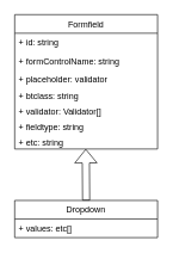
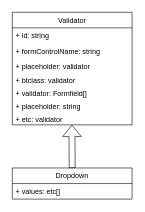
  <mxCell id="0" />
  <mxCell id="1" parent="0" />
- <mxCell id="2" value="Formfield" style="swimlane;fontStyle=0;childLayout=stackLayout;horizontal=1;startSize=26;fillColor=none;horizontalStack=0;resizeParent=1;resizeParentMax=0;resizeLast=0;collapsible=1;marginBottom=0;" parent="1" vertex="1"><mxGeometry x="20" y="20" width="200" height="188" as="geometry"><mxRectangle x="320" y="20" width="90" height="26" as="alternateBounds" /></mxGeometry></mxCell>
+ <mxCell id="2" value="Validator" style="swimlane;fontStyle=0;childLayout=stackLayout;horizontal=1;startSize=26;fillColor=none;horizontalStack=0;resizeParent=1;resizeParentMax=0;resizeLast=0;collapsible=1;marginBottom=0;" parent="1" vertex="1"><mxGeometry x="20" y="20" width="200" height="188" as="geometry"><mxRectangle x="320" y="20" width="90" height="26" as="alternateBounds" /></mxGeometry></mxCell>
  <mxCell id="3" value="+ id: string" style="text;strokeColor=none;fillColor=none;align=left;verticalAlign=top;spacingLeft=4;spacingRight=4;overflow=hidden;rotatable=0;points=[[0,0.5],[1,0.5]];portConstraint=eastwest;" parent="2" vertex="1"><mxGeometry y="26" width="200" height="26" as="geometry" /></mxCell>
  <mxCell id="4" value="+ formControlName: string" style="text;strokeColor=none;fillColor=none;align=left;verticalAlign=top;spacingLeft=4;spacingRight=4;overflow=hidden;rotatable=0;points=[[0,0.5],[1,0.5]];portConstraint=eastwest;" parent="2" vertex="1"><mxGeometry y="52" width="200" height="26" as="geometry" /></mxCell>
  <mxCell id="5" value="+ placeholder: validator" style="text;strokeColor=none;fillColor=none;align=left;verticalAlign=top;spacingLeft=4;spacingRight=4;overflow=hidden;rotatable=0;points=[[0,0.5],[1,0.5]];portConstraint=eastwest;" parent="2" vertex="1"><mxGeometry y="78" width="200" height="22" as="geometry" /></mxCell>
- <mxCell id="6" value="+ btclass: string" style="text;strokeColor=none;fillColor=none;align=left;verticalAlign=top;spacingLeft=4;spacingRight=4;overflow=hidden;rotatable=0;points=[[0,0.5],[1,0.5]];portConstraint=eastwest;" parent="2" vertex="1"><mxGeometry y="100" width="200" height="22" as="geometry" /></mxCell>
- <mxCell id="7" value="+ validator: Validator[]" style="text;strokeColor=none;fillColor=none;align=left;verticalAlign=top;spacingLeft=4;spacingRight=4;overflow=hidden;rotatable=0;points=[[0,0.5],[1,0.5]];portConstraint=eastwest;" parent="2" vertex="1"><mxGeometry y="122" width="200" height="22" as="geometry" /></mxCell>
- <mxCell id="8" value="+ fieldtype: string" style="text;strokeColor=none;fillColor=none;align=left;verticalAlign=top;spacingLeft=4;spacingRight=4;overflow=hidden;rotatable=0;points=[[0,0.5],[1,0.5]];portConstraint=eastwest;" parent="2" vertex="1"><mxGeometry y="144" width="200" height="22" as="geometry" /></mxCell>
- <mxCell id="9" value="+ etc: string" style="text;strokeColor=none;fillColor=none;align=left;verticalAlign=top;spacingLeft=4;spacingRight=4;overflow=hidden;rotatable=0;points=[[0,0.5],[1,0.5]];portConstraint=eastwest;" parent="2" vertex="1"><mxGeometry y="166" width="200" height="22" as="geometry" /></mxCell>
+ <mxCell id="6" value="+ btclass: validator" style="text;strokeColor=none;fillColor=none;align=left;verticalAlign=top;spacingLeft=4;spacingRight=4;overflow=hidden;rotatable=0;points=[[0,0.5],[1,0.5]];portConstraint=eastwest;" parent="2" vertex="1"><mxGeometry y="100" width="200" height="22" as="geometry" /></mxCell>
+ <mxCell id="7" value="+ validator: Formfield[]" style="text;strokeColor=none;fillColor=none;align=left;verticalAlign=top;spacingLeft=4;spacingRight=4;overflow=hidden;rotatable=0;points=[[0,0.5],[1,0.5]];portConstraint=eastwest;" parent="2" vertex="1"><mxGeometry y="122" width="200" height="22" as="geometry" /></mxCell>
+ <mxCell id="8" value="+ placeholder: string" style="text;strokeColor=none;fillColor=none;align=left;verticalAlign=top;spacingLeft=4;spacingRight=4;overflow=hidden;rotatable=0;points=[[0,0.5],[1,0.5]];portConstraint=eastwest;" parent="2" vertex="1"><mxGeometry y="144" width="200" height="22" as="geometry" /></mxCell>
+ <mxCell id="9" value="+ etc: validator" style="text;strokeColor=none;fillColor=none;align=left;verticalAlign=top;spacingLeft=4;spacingRight=4;overflow=hidden;rotatable=0;points=[[0,0.5],[1,0.5]];portConstraint=eastwest;" parent="2" vertex="1"><mxGeometry y="166" width="200" height="22" as="geometry" /></mxCell>
  <mxCell id="10" value="Dropdown" style="swimlane;fontStyle=0;childLayout=stackLayout;horizontal=1;startSize=26;fillColor=none;horizontalStack=0;resizeParent=1;resizeParentMax=0;resizeLast=0;collapsible=1;marginBottom=0;" parent="1" vertex="1"><mxGeometry x="20" y="280" width="200" height="52" as="geometry" /></mxCell>
  <mxCell id="11" value="+ values: etc[]" style="text;strokeColor=none;fillColor=none;align=left;verticalAlign=top;spacingLeft=4;spacingRight=4;overflow=hidden;rotatable=0;points=[[0,0.5],[1,0.5]];portConstraint=eastwest;" parent="10" vertex="1"><mxGeometry y="26" width="200" height="26" as="geometry" /></mxCell>
  <mxCell id="12" value="" style="shape=flexArrow;endArrow=classic;html=1;exitX=0.5;exitY=0;exitDx=0;exitDy=0;" parent="1" source="10" edge="1"><mxGeometry width="50" height="50" relative="1" as="geometry"><mxPoint x="119.5" y="268" as="sourcePoint" /><mxPoint x="119.5" y="208" as="targetPoint" /></mxGeometry></mxCell>
